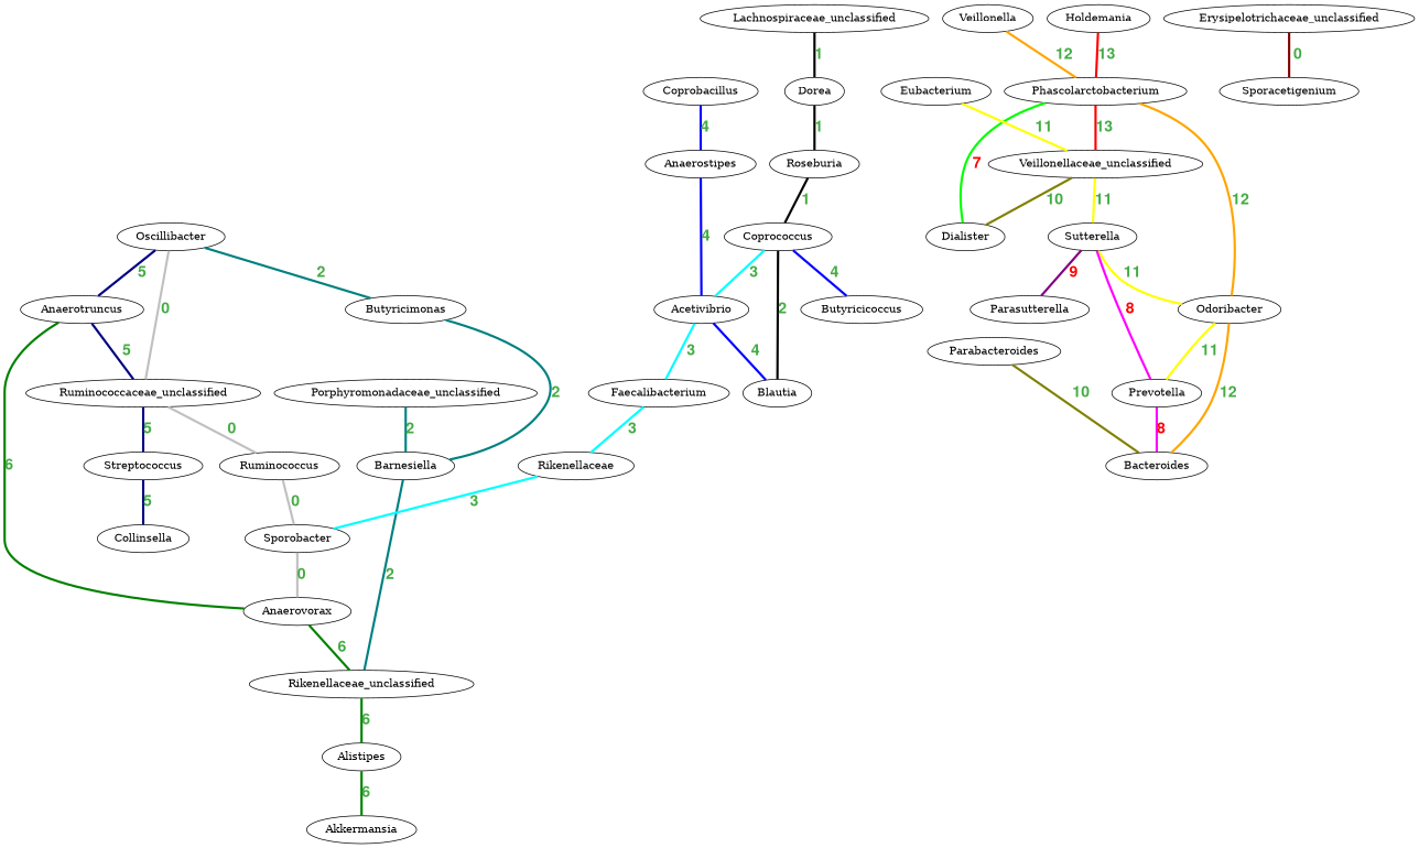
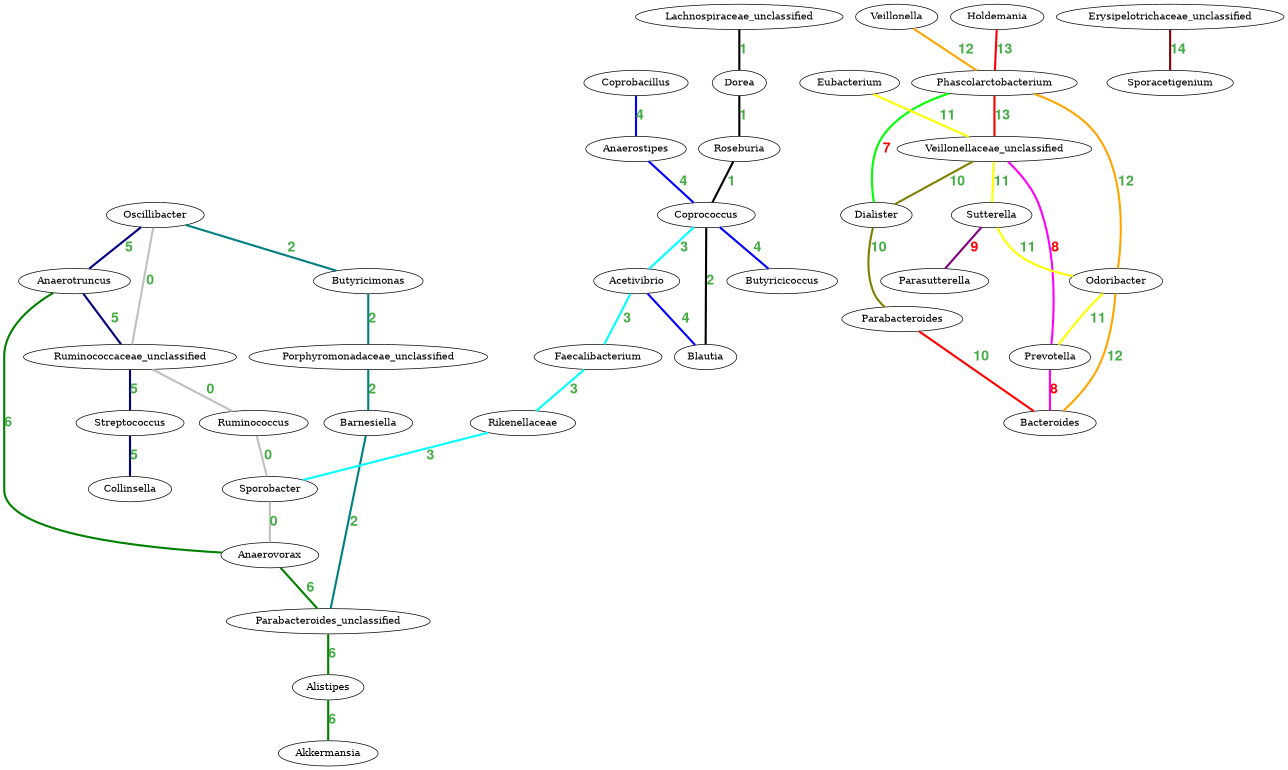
  graph {
    edge [color="#c0c0c0" fontcolor="#43AC43" fontname="Helvetica bold" fontsize=20 penwidth=3]
    Oscillibacter
    Ruminococcaceae_unclassified
    Butyricimonas
    Anaerotruncus
    Ruminococcus
    Streptococcus
    Porphyromonadaceae_unclassified
    Anaerovorax
    Sporobacter
    Collinsella
-   Rikenellaceae_unclassified
+   Rikenellaceae_unclassified [label=Parabacteroides_unclassified]
    Alistipes
    Lachnospiraceae_unclassified
    Dorea
    Roseburia
    Coprococcus
    Blautia
    Acetivibrio
    Butyricicoccus
    Faecalibacterium
    Barnesiella
    Akkermansia
    n23 [label=Rikenellaceae]
    Coprobacillus
    Anaerostipes
    Phascolarctobacterium
    Dialister
    Veillonellaceae_unclassified
    Odoribacter
    Parabacteroides
    Prevotella
    Sutterella
    Bacteroides
    Parasutterella
    Eubacterium
    Veillonella
    Holdemania
    Erysipelotrichaceae_unclassified
    Sporacetigenium
    Oscillibacter -- Ruminococcaceae_unclassified [label=0]
    Oscillibacter -- Butyricimonas [color="#008080" label=2]
    Oscillibacter -- Anaerotruncus [color="#000080" label=5]
    Ruminococcaceae_unclassified -- Ruminococcus [label=0]
    Ruminococcaceae_unclassified -- Streptococcus [color="#000080" label=5]
-   Butyricimonas -- Barnesiella [color="#008080" label=2]
+   Butyricimonas -- Porphyromonadaceae_unclassified [color="#008080" label=2]
    Anaerotruncus -- Ruminococcaceae_unclassified [color="#000080" label=5]
    Anaerotruncus -- Anaerovorax [color="#008000" label=6]
    Ruminococcus -- Sporobacter [label=0]
    Streptococcus -- Collinsella [color="#000080" label=5]
    Porphyromonadaceae_unclassified -- Barnesiella [color="#008080" label=2]
    Anaerovorax -- Rikenellaceae_unclassified [color="#008000" label=6]
    Sporobacter -- Anaerovorax [label=0]
    Rikenellaceae_unclassified -- Alistipes [color="#008000" label=6]
    Alistipes -- Akkermansia [color="#008000" label=6]
    Lachnospiraceae_unclassified -- Dorea [color="#000000" label=1]
    Dorea -- Roseburia [color="#000000" label=1]
    Roseburia -- Coprococcus [color="#000000" label=1]
    Coprococcus -- Blautia [color="#000000" label=2]
    Coprococcus -- Acetivibrio [color="#00ffff" label=3]
    Coprococcus -- Butyricicoccus [color="#0000ff" label=4]
    Acetivibrio -- Blautia [color="#0000ff" label=4]
    Acetivibrio -- Faecalibacterium [color="#00ffff" label=3]
    Faecalibacterium -- n23 [color="#00ffff" label=3]
    Barnesiella -- Rikenellaceae_unclassified [color="#008080" label=2]
    n23 -- Sporobacter [color="#00ffff" label=3]
    Coprobacillus -- Anaerostipes [color="#0000ff" label=4]
-   Anaerostipes -- Acetivibrio [color="#0000ff" label=4]
+   Anaerostipes -- Coprococcus [color="#0000ff" label=4]
    Phascolarctobacterium -- Dialister [color="#00ff00" fontcolor=red label=7]
    Phascolarctobacterium -- Veillonellaceae_unclassified [color="#ff0000" label=13]
    Phascolarctobacterium -- Odoribacter [color="#ffA500" label=12]
+   Dialister -- Parabacteroides [color="#808000" label=10]
    Veillonellaceae_unclassified -- Dialister [color="#808000" label=10]
-   Sutterella -- Prevotella [color="#ff00ff" fontcolor=red label=8]
+   Veillonellaceae_unclassified -- Prevotella [color="#ff00ff" fontcolor=red label=8]
    Veillonellaceae_unclassified -- Sutterella [color="#ffff00" label=11]
    Odoribacter -- Prevotella [color="#ffff00" label=11]
    Odoribacter -- Bacteroides [color="#ffA500" label=12]
-   Parabacteroides -- Bacteroides [color="#808000" label=10]
+   Parabacteroides -- Bacteroides [color="#ff0000" label=10]
    Prevotella -- Bacteroides [color="#ff00ff" fontcolor=red label=8]
    Sutterella -- Odoribacter [color="#ffff00" label=11]
    Sutterella -- Parasutterella [color="#800080" fontcolor=red label=9]
    Eubacterium -- Veillonellaceae_unclassified [color="#ffff00" label=11]
    Veillonella -- Phascolarctobacterium [color="#ffA500" label=12]
    Holdemania -- Phascolarctobacterium [color="#ff0000" label=13]
-   Erysipelotrichaceae_unclassified -- Sporacetigenium [color="#800000" label=0]
+   Erysipelotrichaceae_unclassified -- Sporacetigenium [color="#800000" label=14]
  }
